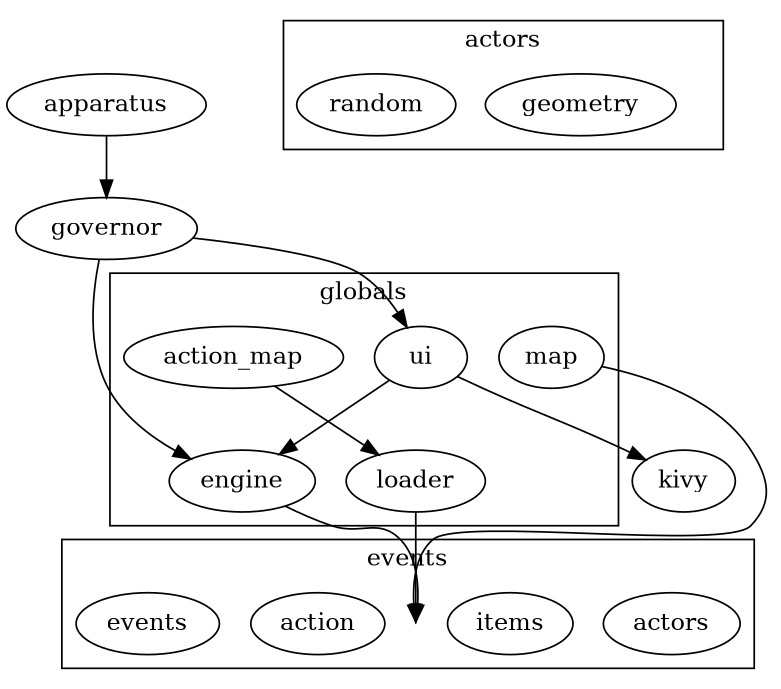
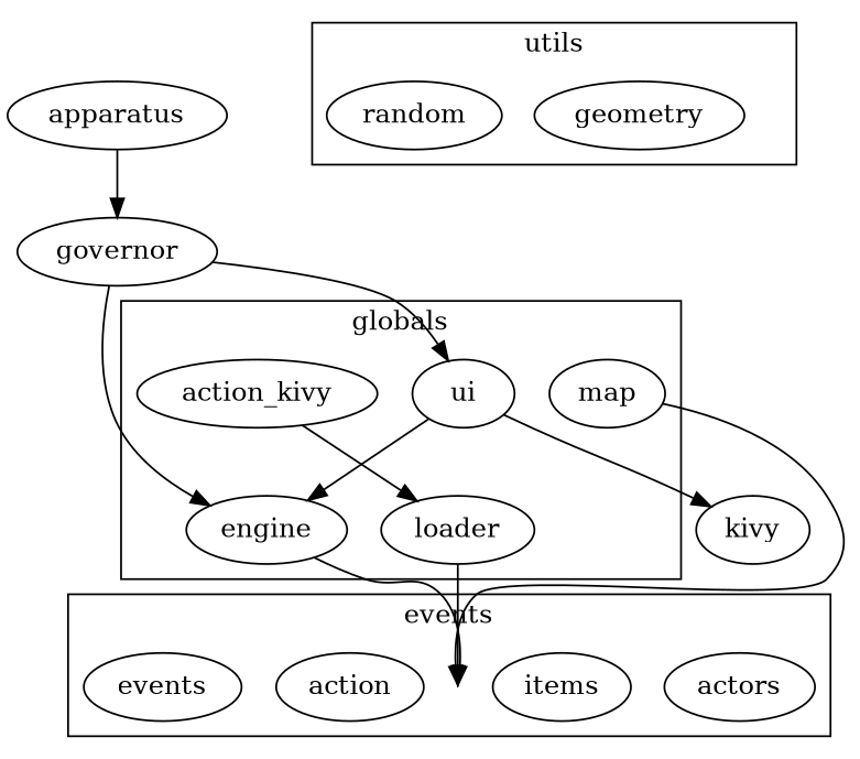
  digraph {
    compound=true
    engine
    loader
    ui
    map
-   action_map
+   action_map [label=action_kivy]
    actors
    items
    combat [fixedsize=true height=0 style=invis width=0]
    n9 [label=action]
    events
    utils [fixedsize=true height=0 style=invis width=0]
    geometry
    random
    kivy
    apparatus
    governor
    subgraph cluster_1 {
      label=globals
      engine
      loader
      ui
      map
      action_map
    }
    subgraph cluster_2 {
      label=events
      actors
      items
      combat
      n9
      events
    }
    subgraph cluster_3 {
-     label=actors
+     label=utils
      utils
      geometry
      random
    }
    engine -> combat
    loader -> combat
    ui -> engine
    ui -> kivy
    map -> combat
    action_map -> loader
    apparatus -> governor
    governor -> engine
    governor -> ui
  }
